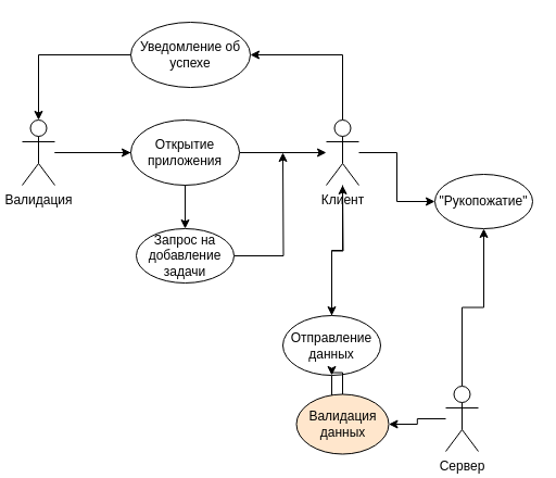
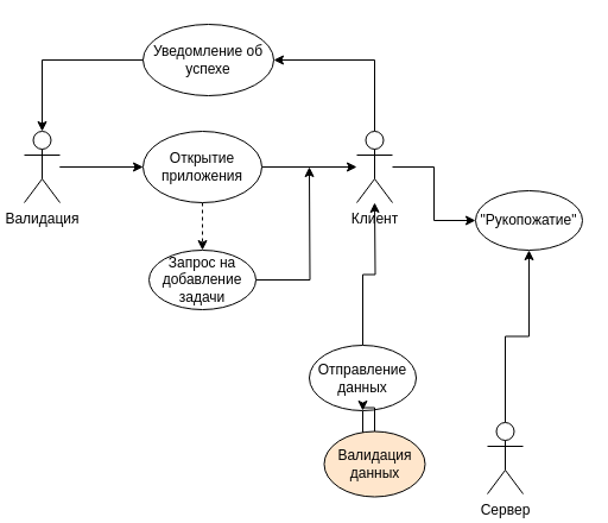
  <mxCell id="0" />
  <mxCell id="1" parent="0" />
  <mxCell id="2" style="edgeStyle=orthogonalEdgeStyle;rounded=0;orthogonalLoop=1;jettySize=auto;html=1;entryX=0;entryY=0.5;entryDx=0;entryDy=0;" edge="1" parent="1" source="4" target="13"><mxGeometry relative="1" as="geometry" /></mxCell>
- <mxCell id="3" style="edgeStyle=orthogonalEdgeStyle;rounded=0;orthogonalLoop=1;jettySize=auto;html=1;" edge="1" parent="1" source="4" target="15"><mxGeometry relative="1" as="geometry" /></mxCell>
+ <mxCell id="3" style="edgeStyle=orthogonalEdgeStyle;rounded=0;orthogonalLoop=1;jettySize=auto;html=1;dashed=1;" edge="1" parent="1" source="4" target="15"><mxGeometry relative="1" as="geometry" /></mxCell>
  <mxCell id="4" value="Валидация" style="shape=umlActor;verticalLabelPosition=bottom;verticalAlign=top;html=1;outlineConnect=0;" vertex="1" parent="1"><mxGeometry x="20" y="110" width="30" height="60" as="geometry" /></mxCell>
  <mxCell id="5" style="edgeStyle=orthogonalEdgeStyle;rounded=0;orthogonalLoop=1;jettySize=auto;html=1;entryX=0;entryY=0.5;entryDx=0;entryDy=0;" edge="1" parent="1" source="8" target="16"><mxGeometry relative="1" as="geometry" /></mxCell>
- <mxCell id="6" style="edgeStyle=orthogonalEdgeStyle;rounded=0;orthogonalLoop=1;jettySize=auto;html=1;entryX=0.5;entryY=0;entryDx=0;entryDy=0;" edge="1" parent="1" source="8" target="19"><mxGeometry relative="1" as="geometry" /></mxCell>
  <mxCell id="7" style="edgeStyle=orthogonalEdgeStyle;rounded=0;orthogonalLoop=1;jettySize=auto;html=1;" edge="1" parent="1" source="8"><mxGeometry relative="1" as="geometry"><mxPoint x="230" y="50" as="targetPoint" /><Array as="points"><mxPoint x="315" y="50" /></Array></mxGeometry></mxCell>
  <mxCell id="8" value="Клиент" style="shape=umlActor;verticalLabelPosition=bottom;verticalAlign=top;html=1;outlineConnect=0;" vertex="1" parent="1"><mxGeometry x="300" y="110" width="30" height="60" as="geometry" /></mxCell>
  <mxCell id="9" style="edgeStyle=orthogonalEdgeStyle;rounded=0;orthogonalLoop=1;jettySize=auto;html=1;entryX=0.5;entryY=1;entryDx=0;entryDy=0;" edge="1" parent="1" source="11" target="16"><mxGeometry relative="1" as="geometry" /></mxCell>
- <mxCell id="10" style="edgeStyle=orthogonalEdgeStyle;rounded=0;orthogonalLoop=1;jettySize=auto;html=1;" edge="1" parent="1" source="11" target="21"><mxGeometry relative="1" as="geometry" /></mxCell>
  <mxCell id="11" value="Сервер" style="shape=umlActor;verticalLabelPosition=bottom;verticalAlign=top;html=1;outlineConnect=0;" vertex="1" parent="1"><mxGeometry x="410" y="355" width="30" height="60" as="geometry" /></mxCell>
  <mxCell id="12" style="edgeStyle=orthogonalEdgeStyle;rounded=0;orthogonalLoop=1;jettySize=auto;html=1;exitX=1;exitY=0.5;exitDx=0;exitDy=0;" edge="1" parent="1" source="13" target="8"><mxGeometry relative="1" as="geometry" /></mxCell>
  <mxCell id="13" value="Открытие&lt;br&gt;приложения" style="ellipse;whiteSpace=wrap;html=1;" vertex="1" parent="1"><mxGeometry x="120" y="110" width="100" height="60" as="geometry" /></mxCell>
  <mxCell id="14" style="edgeStyle=orthogonalEdgeStyle;rounded=0;orthogonalLoop=1;jettySize=auto;html=1;" edge="1" parent="1" source="15"><mxGeometry relative="1" as="geometry"><mxPoint x="260" y="140" as="targetPoint" /></mxGeometry></mxCell>
  <mxCell id="15" value="Запрос на добавление задачи" style="ellipse;whiteSpace=wrap;html=1;" vertex="1" parent="1"><mxGeometry x="125" y="210" width="90" height="50" as="geometry" /></mxCell>
  <mxCell id="16" value="&quot;Рукопожатие&quot;" style="ellipse;whiteSpace=wrap;html=1;" vertex="1" parent="1"><mxGeometry x="400" y="160" width="90" height="50" as="geometry" /></mxCell>
  <mxCell id="17" style="edgeStyle=orthogonalEdgeStyle;rounded=0;orthogonalLoop=1;jettySize=auto;html=1;entryX=0.5;entryY=0;entryDx=0;entryDy=0;" edge="1" parent="1" source="19" target="21"><mxGeometry relative="1" as="geometry" /></mxCell>
  <mxCell id="18" style="edgeStyle=orthogonalEdgeStyle;rounded=0;orthogonalLoop=1;jettySize=auto;html=1;" edge="1" parent="1" source="19"><mxGeometry relative="1" as="geometry"><mxPoint x="315" y="170" as="targetPoint" /></mxGeometry></mxCell>
  <mxCell id="19" value="Отправление&lt;br&gt;данных" style="ellipse;whiteSpace=wrap;html=1;" vertex="1" parent="1"><mxGeometry x="260" y="290" width="90" height="55" as="geometry" /></mxCell>
  <mxCell id="20" style="edgeStyle=orthogonalEdgeStyle;rounded=0;orthogonalLoop=1;jettySize=auto;html=1;entryX=0.5;entryY=1;entryDx=0;entryDy=0;" edge="1" parent="1" source="21" target="19"><mxGeometry relative="1" as="geometry" /></mxCell>
  <mxCell id="21" value="Валидация данных" style="ellipse;whiteSpace=wrap;html=1;fillColor=#ffe6cc;" vertex="1" parent="1"><mxGeometry x="272.5" y="362.5" width="85" height="55" as="geometry" /></mxCell>
  <mxCell id="22" style="edgeStyle=orthogonalEdgeStyle;rounded=0;orthogonalLoop=1;jettySize=auto;html=1;exitX=1;exitY=0.5;exitDx=0;exitDy=0;" edge="1" parent="1" source="23"><mxGeometry relative="1" as="geometry"><mxPoint x="210" y="44.724" as="targetPoint" /></mxGeometry></mxCell>
  <mxCell id="23" value="Уведомление об успехе" style="ellipse;whiteSpace=wrap;html=1;" vertex="1" parent="1"><mxGeometry x="120" y="20" width="110" height="60" as="geometry" /></mxCell>
  <mxCell id="24" style="edgeStyle=orthogonalEdgeStyle;rounded=0;orthogonalLoop=1;jettySize=auto;html=1;entryX=0.5;entryY=0;entryDx=0;entryDy=0;entryPerimeter=0;" edge="1" parent="1" source="23" target="4"><mxGeometry relative="1" as="geometry" /></mxCell>
